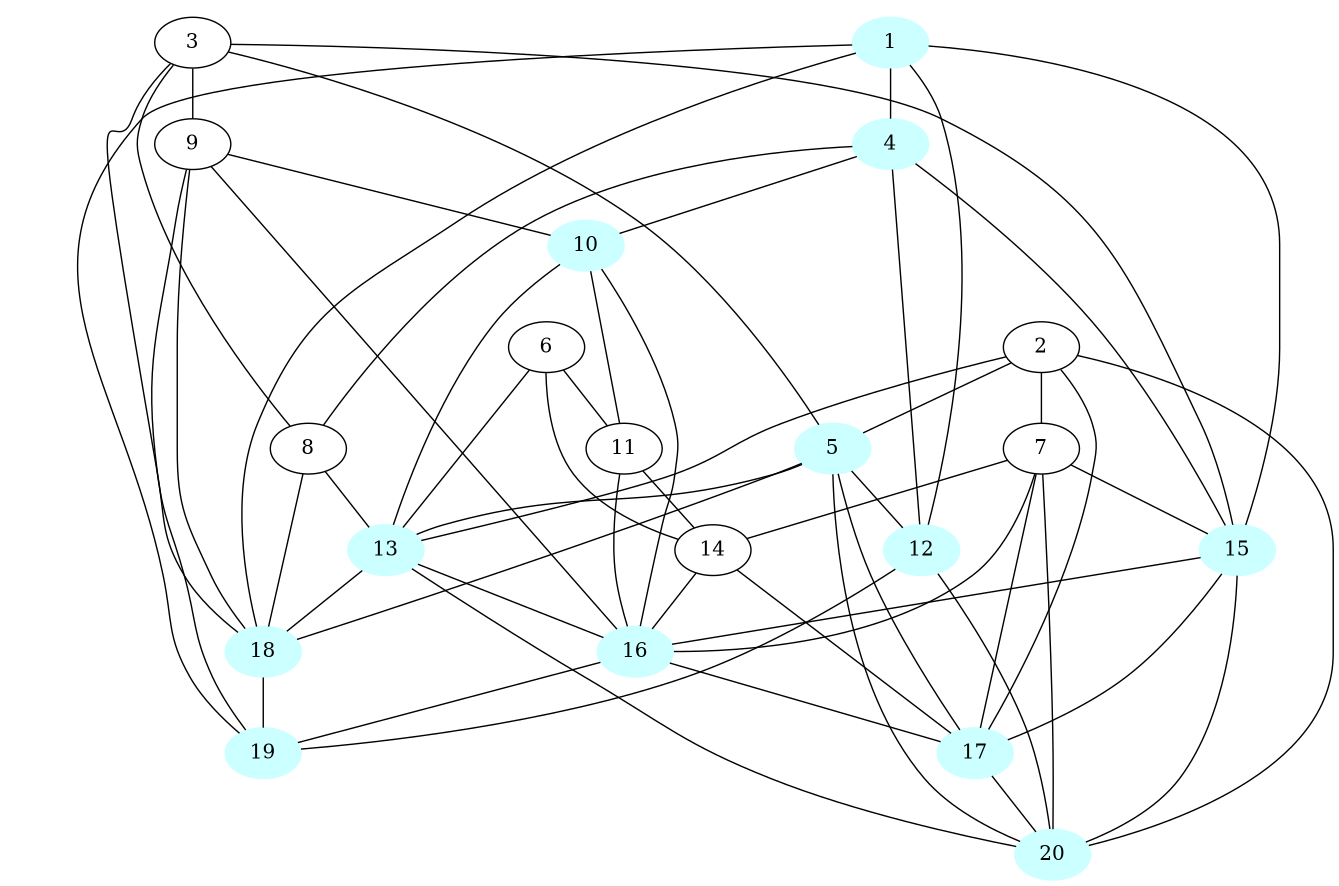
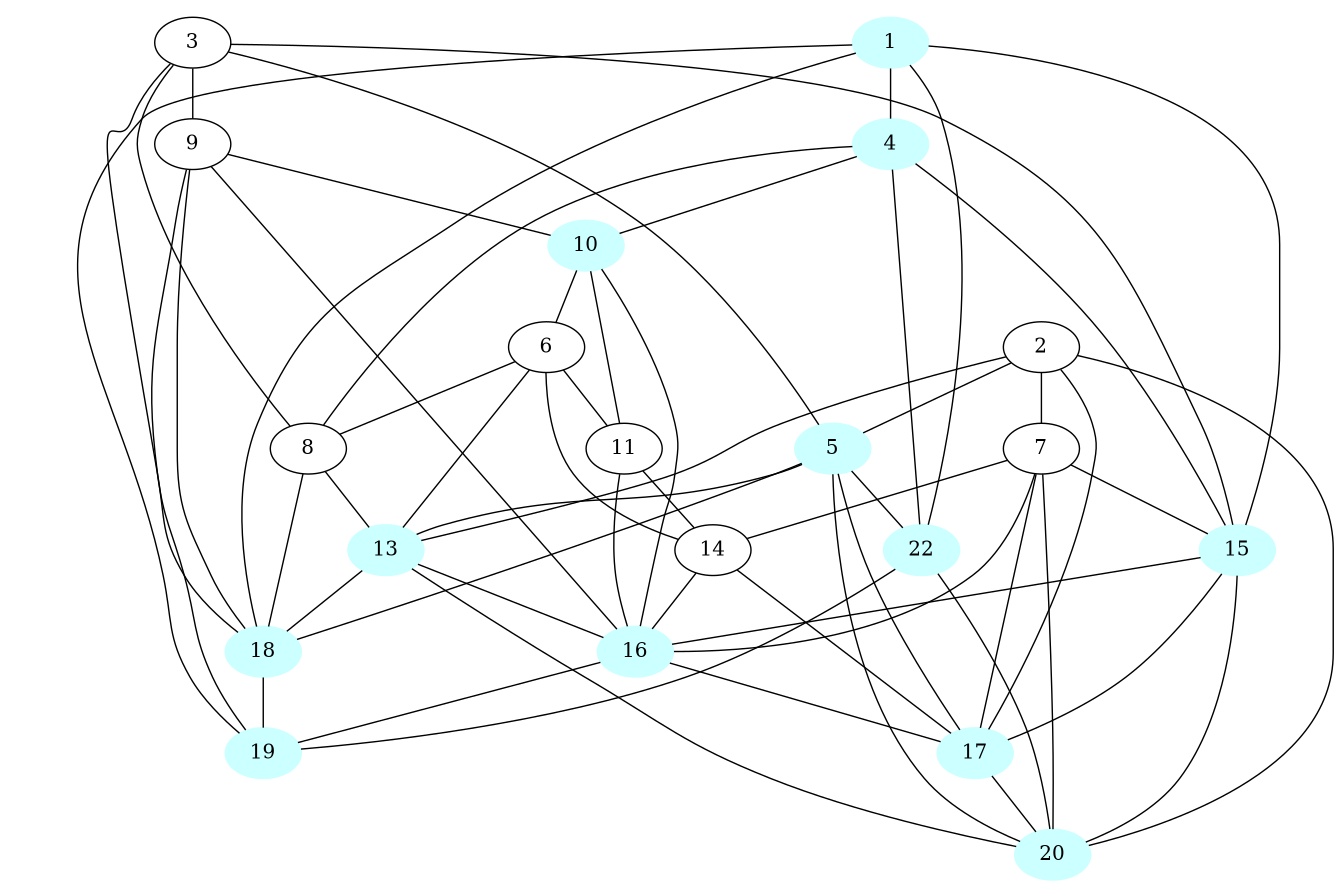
  graph {
    node [color="#CCFFFF" style=filled]
    1
    4
-   12
+   12 [label=22]
    15
    18
    19
    10
    8 [color="" style=""]
    20
    17
    16
    13
    11 [color="" style=""]
    5
    14 [color="" style=""]
    2 [color="" style=""]
    7 [color="" style=""]
    3 [color="" style=""]
    9 [color="" style=""]
    6 [color="" style=""]
    1 -- 4
    1 -- 12
    1 -- 15
    1 -- 18
    1 -- 19
    4 -- 12
    4 -- 15
    4 -- 10
    4 -- 8
    12 -- 19
    12 -- 20
    15 -- 20
    15 -- 17
    15 -- 16
    18 -- 19
    10 -- 16
-   10 -- 13
+   10 -- 6
    10 -- 11
    8 -- 18
    8 -- 13
    17 -- 20
    16 -- 19
    16 -- 17
    13 -- 18
    13 -- 20
    13 -- 16
    11 -- 16
    11 -- 14
    5 -- 12
    5 -- 18
    5 -- 20
    5 -- 17
    5 -- 13
    14 -- 17
    14 -- 16
    2 -- 20
    2 -- 17
    2 -- 13
    2 -- 5
    2 -- 7
    7 -- 15
    7 -- 20
    7 -- 17
    7 -- 16
    7 -- 14
    3 -- 15
    3 -- 18
    3 -- 8
    3 -- 5
    3 -- 9
    9 -- 18
    9 -- 19
    9 -- 10
    9 -- 16
+   6 -- 8
    6 -- 13
    6 -- 11
    6 -- 14
  }
